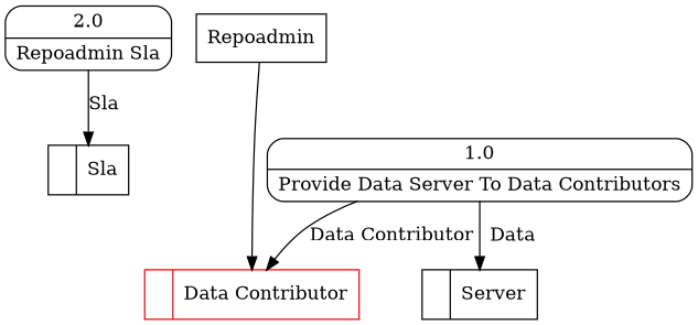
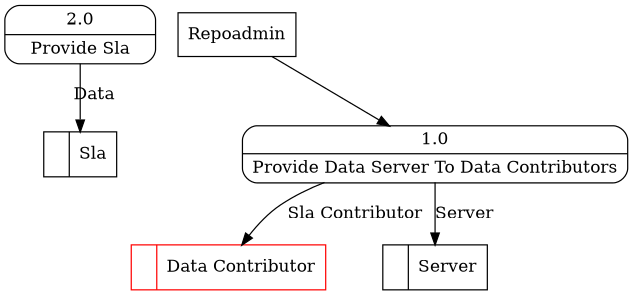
  digraph {
    node [shape=record]
    n1 [label="<f0>  |<f1> Sla "]
    n2 [label="<f0>  |<f1> Server "]
    n3 [color=red label="<f0>  |<f1> Data Contributor "]
    n4 [label=Repoadmin shape=box]
    n5 [label="{<f0> 1.0|<f1> Provide Data Server To Data Contributors }" shape=Mrecord]
-   n6 [label="{<f0> 2.0|<f1> Repoadmin Sla }" shape=Mrecord]
-   n4 -> n3
-   n5 -> n2 [label=Data]
-   n5 -> n3 [label="Data Contributor"]
-   n6 -> n1 [label=Sla]
+   n6 [label="{<f0> 2.0|<f1> Provide Sla }" shape=Mrecord]
+   n4 -> n5
+   n5 -> n2 [label=Server]
+   n5 -> n3 [label="Sla Contributor"]
+   n6 -> n1 [label=Data]
  }
